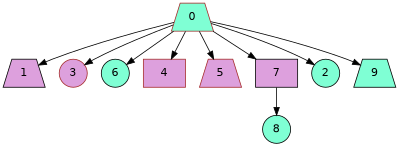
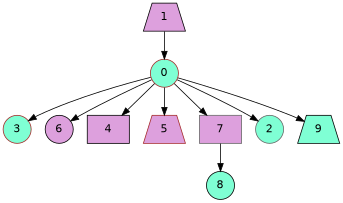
  digraph {
    "Duplicate states"=0
    GraphType=Fork
    "Max states in OPEN"=0
    Modes="120000ms; topo-ordered tasks, ; Pruning: task equivalence, fixed order ready list, ; F-value: ; Optimisation: best schedule length (SL) optimisation on equal, "
    NumberOfTasks=10
    "Pruned using list schedule length"=14
    "States removed from OPEN"=0
    TargetSystem="Homogeneous-4"
    "Time to schedule (ms)"=87
    "Total idle time"=88
    "Total schedule length"=65
    "Total sequential time"=79
    "Total states created"=47
    fontname="DejaVu Sans"
    node [Processor=0 "Start time"=51 Weight=10 color=brown fillcolor=plum fontname="DejaVu Sans" shape=circle style=filled]
    edge [Weight=85 fontname="DejaVu Sans"]
-   0 ["Finish time"=9 "Start time"=0 Weight=9 fillcolor=aquamarine shape=trapezium]
+   0 ["Finish time"=9 "Start time"=0 Weight=9 fillcolor=aquamarine]
    1 ["Finish time"=25 "Start time"=15 color=black shape=trapezium]
-   3 ["Finish time"=51 "Start time"=41]
-   6 ["Finish time"=35 "Start time"=25 color=black fillcolor=aquamarine]
-   4 ["Finish time"=59 Processor=1 Weight=8 shape=box]
+   3 ["Finish time"=51 "Start time"=41 fillcolor=aquamarine]
+   6 ["Finish time"=35 "Start time"=25 color=black]
+   4 ["Finish time"=59 Processor=1 Weight=8 color=black shape=box]
    5 ["Finish time"=58 Weight=7 shape=trapezium]
-   7 ["Finish time"=65 "Start time"=58 Weight=7 color=black shape=box]
-   2 ["Finish time"=15 "Start time"=9 Weight=6 color=black fillcolor=aquamarine]
+   7 ["Finish time"=65 "Start time"=58 Weight=7 color=gray40 shape=box]
+   2 ["Finish time"=15 "Start time"=9 Weight=6 color=gray40 fillcolor=aquamarine]
    9 ["Finish time"=41 "Start time"=35 Weight=6 color=black fillcolor=aquamarine shape=trapezium]
    8 ["Finish time"=43 Processor=2 "Start time"=37 Weight=6 color=black fillcolor=aquamarine]
-   0 -> 1
+   1 -> 0
    0 -> 3 [Weight=127]
    0 -> 6
    0 -> 4 [Weight=42]
    0 -> 5 [Weight=127]
    0 -> 7 [Weight=141]
    0 -> 2 [Weight=56]
    0 -> 9 [Weight=99]
    7 -> 8 [Weight=28]
  }
